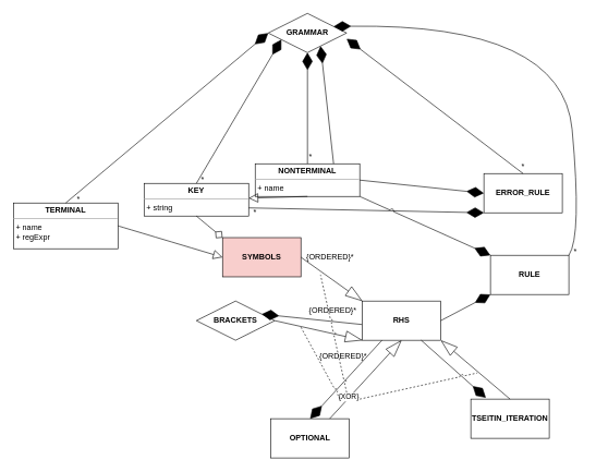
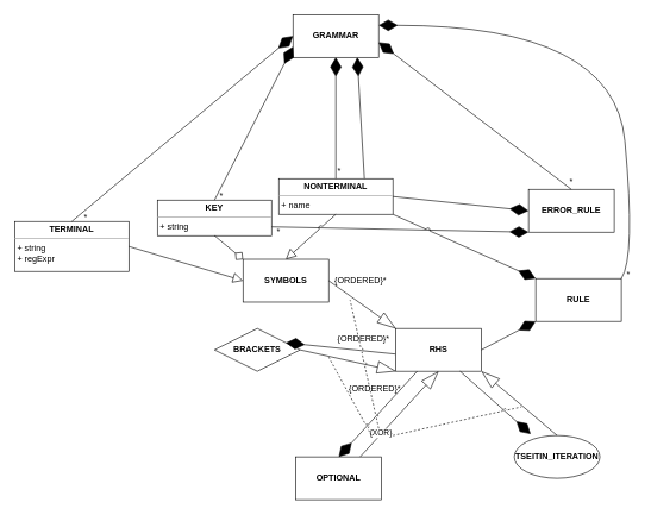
  <mxCell id="0" />
  <mxCell id="1" parent="0" />
- <mxCell id="2" value="&lt;b&gt;GRAMMAR&lt;/b&gt;" style="rhombus;whiteSpace=wrap;html=1;" parent="1" vertex="1"><mxGeometry x="410" y="20" width="120" height="60" as="geometry" /></mxCell>
- <mxCell id="3" value="&lt;p style=&quot;margin:0px;margin-top:4px;text-align:center;&quot;&gt;&lt;b&gt;TERMINAL&lt;/b&gt;&lt;/p&gt;&lt;hr size=&quot;1&quot;&gt;&lt;p style=&quot;margin:0px;margin-left:4px;&quot;&gt;+ name&lt;/p&gt;&lt;p style=&quot;margin:0px;margin-left:4px;&quot;&gt;+ regExpr&lt;/p&gt;" style="verticalAlign=top;align=left;overflow=fill;fontSize=12;fontFamily=Helvetica;html=1;" parent="1" vertex="1"><mxGeometry x="20" y="310" width="160" height="70" as="geometry" /></mxCell>
+ <mxCell id="2" value="&lt;b&gt;GRAMMAR&lt;/b&gt;" style="rounded=0;whiteSpace=wrap;html=1;" parent="1" vertex="1"><mxGeometry x="410" y="20" width="120" height="60" as="geometry" /></mxCell>
+ <mxCell id="3" value="&lt;p style=&quot;margin:0px;margin-top:4px;text-align:center;&quot;&gt;&lt;b&gt;TERMINAL&lt;/b&gt;&lt;/p&gt;&lt;hr size=&quot;1&quot;&gt;&lt;p style=&quot;margin:0px;margin-left:4px;&quot;&gt;+ string&lt;/p&gt;&lt;p style=&quot;margin:0px;margin-left:4px;&quot;&gt;+ regExpr&lt;/p&gt;" style="verticalAlign=top;align=left;overflow=fill;fontSize=12;fontFamily=Helvetica;html=1;" parent="1" vertex="1"><mxGeometry x="20" y="310" width="160" height="70" as="geometry" /></mxCell>
  <mxCell id="4" value="&lt;p style=&quot;margin:0px;margin-top:4px;text-align:center;&quot;&gt;&lt;b&gt;NONTERMINAL&lt;/b&gt;&lt;/p&gt;&lt;hr size=&quot;1&quot;&gt;&lt;p style=&quot;margin:0px;margin-left:4px;&quot;&gt;+ name&lt;/p&gt;" style="verticalAlign=top;align=left;overflow=fill;fontSize=12;fontFamily=Helvetica;html=1;" parent="1" vertex="1"><mxGeometry x="390" y="250" width="160" height="50" as="geometry" /></mxCell>
  <mxCell id="5" value="&lt;p style=&quot;margin:0px;margin-top:4px;text-align:center;&quot;&gt;&lt;b&gt;KEY&lt;/b&gt;&lt;/p&gt;&lt;hr size=&quot;1&quot;&gt;&lt;p style=&quot;margin:0px;margin-left:4px;&quot;&gt;+ string&lt;/p&gt;" style="verticalAlign=top;align=left;overflow=fill;fontSize=12;fontFamily=Helvetica;html=1;" parent="1" vertex="1"><mxGeometry x="220" y="280" width="160" height="50" as="geometry" /></mxCell>
  <mxCell id="6" value="" style="endArrow=diamondThin;endFill=1;endSize=24;html=1;rounded=0;exitX=0.5;exitY=0;exitDx=0;exitDy=0;entryX=0;entryY=0.5;entryDx=0;entryDy=0;" parent="1" source="3" target="2" edge="1"><mxGeometry width="160" relative="1" as="geometry"><mxPoint x="490" y="370" as="sourcePoint" /><mxPoint x="190" y="70" as="targetPoint" /></mxGeometry></mxCell>
  <mxCell id="7" value="*" style="text;html=1;strokeColor=none;fillColor=none;align=center;verticalAlign=middle;whiteSpace=wrap;rounded=0;" parent="1" vertex="1"><mxGeometry x="300" y="260" width="20" height="30" as="geometry" /></mxCell>
  <mxCell id="8" value="" style="endArrow=diamondThin;endFill=1;endSize=24;html=1;rounded=0;exitX=0.5;exitY=0;exitDx=0;exitDy=0;entryX=0;entryY=0.75;entryDx=0;entryDy=0;" parent="1" source="5" target="2" edge="1"><mxGeometry width="160" relative="1" as="geometry"><mxPoint x="345" y="120" as="sourcePoint" /><mxPoint x="300" y="170" as="targetPoint" /></mxGeometry></mxCell>
  <mxCell id="9" value="" style="endArrow=diamondThin;endFill=1;endSize=24;html=1;rounded=0;exitX=0.5;exitY=0;exitDx=0;exitDy=0;entryX=0.5;entryY=1;entryDx=0;entryDy=0;" parent="1" source="4" target="2" edge="1"><mxGeometry width="160" relative="1" as="geometry"><mxPoint x="471" y="181" as="sourcePoint" /><mxPoint x="474" y="190" as="targetPoint" /></mxGeometry></mxCell>
  <mxCell id="10" value="*" style="text;html=1;strokeColor=none;fillColor=none;align=center;verticalAlign=middle;whiteSpace=wrap;rounded=0;" parent="1" vertex="1"><mxGeometry x="465" y="225" width="20" height="30" as="geometry" /></mxCell>
  <mxCell id="11" value="" style="endArrow=diamondThin;endFill=1;endSize=24;html=1;rounded=0;exitX=1;exitY=0.5;exitDx=0;exitDy=0;entryX=0;entryY=0.5;entryDx=0;entryDy=0;" parent="1" source="4" target="12" edge="1"><mxGeometry width="160" relative="1" as="geometry"><mxPoint x="530" y="300" as="sourcePoint" /><mxPoint x="640" y="280" as="targetPoint" /></mxGeometry></mxCell>
  <mxCell id="12" value="&lt;b&gt;ERROR_RULE&lt;/b&gt;" style="rounded=0;whiteSpace=wrap;html=1;" parent="1" vertex="1"><mxGeometry x="740" y="265" width="120" height="60" as="geometry" /></mxCell>
  <mxCell id="13" value="" style="endArrow=diamondThin;endFill=1;endSize=24;html=1;exitX=1;exitY=0.75;exitDx=0;exitDy=0;entryX=0;entryY=1;entryDx=0;entryDy=0;rounded=0;" parent="1" source="5" target="12" edge="1"><mxGeometry width="160" relative="1" as="geometry"><mxPoint x="570" y="325" as="sourcePoint" /><mxPoint x="700" y="310" as="targetPoint" /></mxGeometry></mxCell>
  <mxCell id="14" value="*" style="text;html=1;strokeColor=none;fillColor=none;align=center;verticalAlign=middle;whiteSpace=wrap;rounded=0;" parent="1" vertex="1"><mxGeometry x="380" y="310" width="20" height="30" as="geometry" /></mxCell>
  <mxCell id="15" value="" style="endArrow=diamondThin;endFill=1;endSize=24;html=1;rounded=0;exitX=0.5;exitY=0;exitDx=0;exitDy=0;entryX=1;entryY=0.647;entryDx=0;entryDy=0;entryPerimeter=0;" parent="1" source="12" target="2" edge="1"><mxGeometry width="160" relative="1" as="geometry"><mxPoint x="530" y="300" as="sourcePoint" /><mxPoint x="800" y="225" as="targetPoint" /></mxGeometry></mxCell>
  <mxCell id="16" value="*" style="text;html=1;strokeColor=none;fillColor=none;align=center;verticalAlign=middle;whiteSpace=wrap;rounded=0;" parent="1" vertex="1"><mxGeometry x="790" y="240" width="20" height="30" as="geometry" /></mxCell>
  <mxCell id="17" value="&lt;b&gt;RULE&lt;/b&gt;" style="rounded=0;whiteSpace=wrap;html=1;" parent="1" vertex="1"><mxGeometry x="750" y="390" width="120" height="60" as="geometry" /></mxCell>
  <mxCell id="18" value="" style="endArrow=diamondThin;endFill=1;endSize=24;html=1;exitX=1;exitY=0;exitDx=0;exitDy=0;entryX=1;entryY=0.25;entryDx=0;entryDy=0;curved=1;" parent="1" source="17" target="2" edge="1"><mxGeometry width="160" relative="1" as="geometry"><mxPoint x="750" y="180" as="sourcePoint" /><mxPoint x="540" y="75" as="targetPoint" /><Array as="points"><mxPoint x="890" y="360" /><mxPoint x="860" y="35" /></Array></mxGeometry></mxCell>
- <mxCell id="19" value="&lt;b&gt;SYMBOLS&lt;/b&gt;" style="rounded=0;whiteSpace=wrap;html=1;fillColor=#f8cecc;" parent="1" vertex="1"><mxGeometry x="340" y="363" width="120" height="60" as="geometry" /></mxCell>
+ <mxCell id="19" value="&lt;b&gt;SYMBOLS&lt;/b&gt;" style="rounded=0;whiteSpace=wrap;html=1;" parent="1" vertex="1"><mxGeometry x="340" y="363" width="120" height="60" as="geometry" /></mxCell>
  <mxCell id="20" value="" style="endArrow=block;endFill=0;endSize=12;html=1;curved=1;exitX=1;exitY=0.5;exitDx=0;exitDy=0;entryX=0;entryY=0.5;entryDx=0;entryDy=0;" parent="1" source="3" target="19" edge="1"><mxGeometry width="160" relative="1" as="geometry"><mxPoint x="490" y="210" as="sourcePoint" /><mxPoint x="650" y="210" as="targetPoint" /></mxGeometry></mxCell>
- <mxCell id="21" value="" style="endArrow=block;endFill=0;endSize=12;html=1;exitX=0.5;exitY=1;exitDx=0;exitDy=0;strokeColor=default;rounded=0;jumpStyle=arc;" parent="1" source="4" target="5" edge="1"><mxGeometry width="160" relative="1" as="geometry"><mxPoint x="280" y="385" as="sourcePoint" /><mxPoint x="370" y="433" as="targetPoint" /></mxGeometry></mxCell>
+ <mxCell id="21" value="" style="endArrow=block;endFill=0;endSize=12;html=1;exitX=0.5;exitY=1;exitDx=0;exitDy=0;entryX=0.5;entryY=0;entryDx=0;entryDy=0;strokeColor=default;rounded=0;jumpStyle=arc;" parent="1" source="4" target="19" edge="1"><mxGeometry width="160" relative="1" as="geometry"><mxPoint x="280" y="385" as="sourcePoint" /><mxPoint x="370" y="433" as="targetPoint" /></mxGeometry></mxCell>
  <mxCell id="22" value="" style="endArrow=diamondThin;endFill=1;endSize=24;html=1;exitX=1;exitY=1;exitDx=0;exitDy=0;entryX=0;entryY=0;entryDx=0;entryDy=0;rounded=0;jumpStyle=arc;" parent="1" source="4" target="17" edge="1"><mxGeometry width="160" relative="1" as="geometry"><mxPoint x="390" y="328" as="sourcePoint" /><mxPoint x="750" y="340" as="targetPoint" /></mxGeometry></mxCell>
  <mxCell id="23" value="&lt;b&gt;RHS&lt;/b&gt;" style="rounded=0;whiteSpace=wrap;html=1;" parent="1" vertex="1"><mxGeometry x="554" y="460" width="120" height="60" as="geometry" /></mxCell>
  <mxCell id="24" value="" style="endArrow=diamondThin;endFill=1;endSize=24;html=1;exitX=1;exitY=0.5;exitDx=0;exitDy=0;entryX=0;entryY=1;entryDx=0;entryDy=0;rounded=0;jumpStyle=arc;" parent="1" source="23" target="17" edge="1"><mxGeometry width="160" relative="1" as="geometry"><mxPoint x="560" y="310" as="sourcePoint" /><mxPoint x="750" y="410" as="targetPoint" /></mxGeometry></mxCell>
  <mxCell id="25" value="" style="endArrow=blockThin;endFill=0;endSize=24;html=1;exitX=1;exitY=0.5;exitDx=0;exitDy=0;entryX=0;entryY=0;entryDx=0;entryDy=0;rounded=0;jumpStyle=arc;" parent="1" source="19" target="23" edge="1"><mxGeometry width="160" relative="1" as="geometry"><mxPoint x="684" y="500" as="sourcePoint" /><mxPoint x="750" y="470" as="targetPoint" /></mxGeometry></mxCell>
  <mxCell id="26" value="{ORDERED}*" style="text;html=1;strokeColor=none;fillColor=none;align=center;verticalAlign=middle;whiteSpace=wrap;rounded=0;" parent="1" vertex="1"><mxGeometry x="460" y="378" width="90" height="30" as="geometry" /></mxCell>
  <mxCell id="27" value="&lt;b&gt;BRACKETS&lt;/b&gt;" style="rhombus;whiteSpace=wrap;html=1;" parent="1" vertex="1"><mxGeometry x="300" y="460" width="120" height="60" as="geometry" /></mxCell>
  <mxCell id="28" value="" style="endArrow=diamondThin;endFill=1;endSize=24;html=1;exitX=-0.005;exitY=0.598;exitDx=0;exitDy=0;entryX=1;entryY=0.25;entryDx=0;entryDy=0;rounded=0;jumpStyle=arc;exitPerimeter=0;" parent="1" source="23" target="27" edge="1"><mxGeometry width="160" relative="1" as="geometry"><mxPoint x="460" y="450" as="sourcePoint" /><mxPoint x="564" y="470" as="targetPoint" /></mxGeometry></mxCell>
  <mxCell id="29" value="{ORDERED}*" style="text;html=1;strokeColor=none;fillColor=none;align=center;verticalAlign=middle;whiteSpace=wrap;rounded=0;" parent="1" vertex="1"><mxGeometry x="464" y="460" width="90" height="30" as="geometry" /></mxCell>
  <mxCell id="30" value="" style="endArrow=blockThin;endFill=0;endSize=24;html=1;entryX=0;entryY=1;entryDx=0;entryDy=0;rounded=0;jumpStyle=arc;exitX=1;exitY=0.5;exitDx=0;exitDy=0;" parent="1" source="27" target="23" edge="1"><mxGeometry width="160" relative="1" as="geometry"><mxPoint x="470" y="570" as="sourcePoint" /><mxPoint x="460" y="535" as="targetPoint" /></mxGeometry></mxCell>
  <mxCell id="31" value="&lt;b&gt;OPTIONAL&lt;/b&gt;" style="rounded=0;whiteSpace=wrap;html=1;" parent="1" vertex="1"><mxGeometry x="414" y="640" width="120" height="60" as="geometry" /></mxCell>
  <mxCell id="32" value="" style="endArrow=diamondThin;endFill=1;endSize=24;html=1;exitX=0.25;exitY=1;exitDx=0;exitDy=0;entryX=0.5;entryY=0;entryDx=0;entryDy=0;rounded=0;jumpStyle=arc;" parent="1" source="23" target="31" edge="1"><mxGeometry width="160" relative="1" as="geometry"><mxPoint x="563" y="506" as="sourcePoint" /><mxPoint x="430" y="485" as="targetPoint" /></mxGeometry></mxCell>
  <mxCell id="33" value="" style="endArrow=blockThin;endFill=0;endSize=24;html=1;entryX=0.5;entryY=1;entryDx=0;entryDy=0;rounded=0;jumpStyle=arc;exitX=0.75;exitY=0;exitDx=0;exitDy=0;" parent="1" source="31" target="23" edge="1"><mxGeometry width="160" relative="1" as="geometry"><mxPoint x="430" y="500" as="sourcePoint" /><mxPoint x="564" y="530" as="targetPoint" /></mxGeometry></mxCell>
  <mxCell id="34" value="{XOR}" style="edgeLabel;html=1;align=center;verticalAlign=middle;resizable=0;points=[];" parent="33" vertex="1" connectable="0"><mxGeometry x="-0.457" y="1" relative="1" as="geometry"><mxPoint as="offset" /></mxGeometry></mxCell>
  <mxCell id="35" value="{ORDERED}*" style="text;html=1;strokeColor=none;fillColor=none;align=center;verticalAlign=middle;whiteSpace=wrap;rounded=0;" parent="1" vertex="1"><mxGeometry x="480" y="530" width="90" height="30" as="geometry" /></mxCell>
- <mxCell id="36" value="&lt;b&gt;TSEITIN_ITERATION&lt;/b&gt;" style="rounded=0;whiteSpace=wrap;html=1;" parent="1" vertex="1"><mxGeometry x="720" y="610" width="120" height="60" as="geometry" /></mxCell>
+ <mxCell id="36" value="&lt;b&gt;TSEITIN_ITERATION&lt;/b&gt;" style="ellipse;whiteSpace=wrap;html=1;" parent="1" vertex="1"><mxGeometry x="720" y="610" width="120" height="60" as="geometry" /></mxCell>
  <mxCell id="37" value="" style="endArrow=diamondThin;endFill=1;endSize=24;html=1;exitX=0.75;exitY=1;exitDx=0;exitDy=0;entryX=0.192;entryY=-0.033;entryDx=0;entryDy=0;rounded=0;jumpStyle=arc;entryPerimeter=0;" parent="1" source="23" target="36" edge="1"><mxGeometry width="160" relative="1" as="geometry"><mxPoint x="594" y="530" as="sourcePoint" /><mxPoint x="500" y="660" as="targetPoint" /></mxGeometry></mxCell>
  <mxCell id="38" value="" style="endArrow=blockThin;endFill=0;endSize=24;html=1;entryX=1;entryY=1;entryDx=0;entryDy=0;rounded=0;jumpStyle=arc;exitX=0.5;exitY=0;exitDx=0;exitDy=0;" parent="1" source="36" target="23" edge="1"><mxGeometry width="160" relative="1" as="geometry"><mxPoint x="530" y="660" as="sourcePoint" /><mxPoint x="624" y="530" as="targetPoint" /></mxGeometry></mxCell>
  <mxCell id="39" value="" style="endArrow=none;dashed=1;html=1;rounded=0;strokeColor=default;jumpStyle=arc;" parent="1" edge="1"><mxGeometry width="50" height="50" relative="1" as="geometry"><mxPoint x="550" y="610" as="sourcePoint" /><mxPoint x="730" y="570" as="targetPoint" /></mxGeometry></mxCell>
  <mxCell id="40" value="" style="endArrow=none;dashed=1;html=1;rounded=0;strokeColor=default;jumpStyle=arc;" parent="1" edge="1"><mxGeometry width="50" height="50" relative="1" as="geometry"><mxPoint x="460" y="500" as="sourcePoint" /><mxPoint x="520" y="610" as="targetPoint" /></mxGeometry></mxCell>
  <mxCell id="41" value="" style="endArrow=none;dashed=1;html=1;rounded=0;strokeColor=default;jumpStyle=arc;" parent="1" edge="1"><mxGeometry width="50" height="50" relative="1" as="geometry"><mxPoint x="530" y="600" as="sourcePoint" /><mxPoint x="490" y="420" as="targetPoint" /></mxGeometry></mxCell>
  <mxCell id="42" value="" style="endArrow=diamond;endFill=0;endSize=12;html=1;curved=1;exitX=0.5;exitY=1;exitDx=0;exitDy=0;entryX=0;entryY=0;entryDx=0;entryDy=0;" parent="1" source="5" target="19" edge="1"><mxGeometry width="160" relative="1" as="geometry"><mxPoint x="280" y="385" as="sourcePoint" /><mxPoint x="350" y="403" as="targetPoint" /></mxGeometry></mxCell>
  <mxCell id="43" value="*" style="text;html=1;strokeColor=none;fillColor=none;align=center;verticalAlign=middle;whiteSpace=wrap;rounded=0;" vertex="1" parent="1"><mxGeometry x="110" y="290" width="20" height="30" as="geometry" /></mxCell>
  <mxCell id="44" value="*" style="text;html=1;strokeColor=none;fillColor=none;align=center;verticalAlign=middle;whiteSpace=wrap;rounded=0;" vertex="1" parent="1"><mxGeometry x="870" y="370" width="20" height="30" as="geometry" /></mxCell>
  <mxCell id="45" value="" style="endArrow=diamondThin;endFill=1;endSize=24;html=1;rounded=0;exitX=0.75;exitY=0;exitDx=0;exitDy=0;entryX=0.75;entryY=1;entryDx=0;entryDy=0;" edge="1" parent="1" source="4" target="2"><mxGeometry width="160" relative="1" as="geometry"><mxPoint x="480" y="260" as="sourcePoint" /><mxPoint x="480" y="90" as="targetPoint" /></mxGeometry></mxCell>
